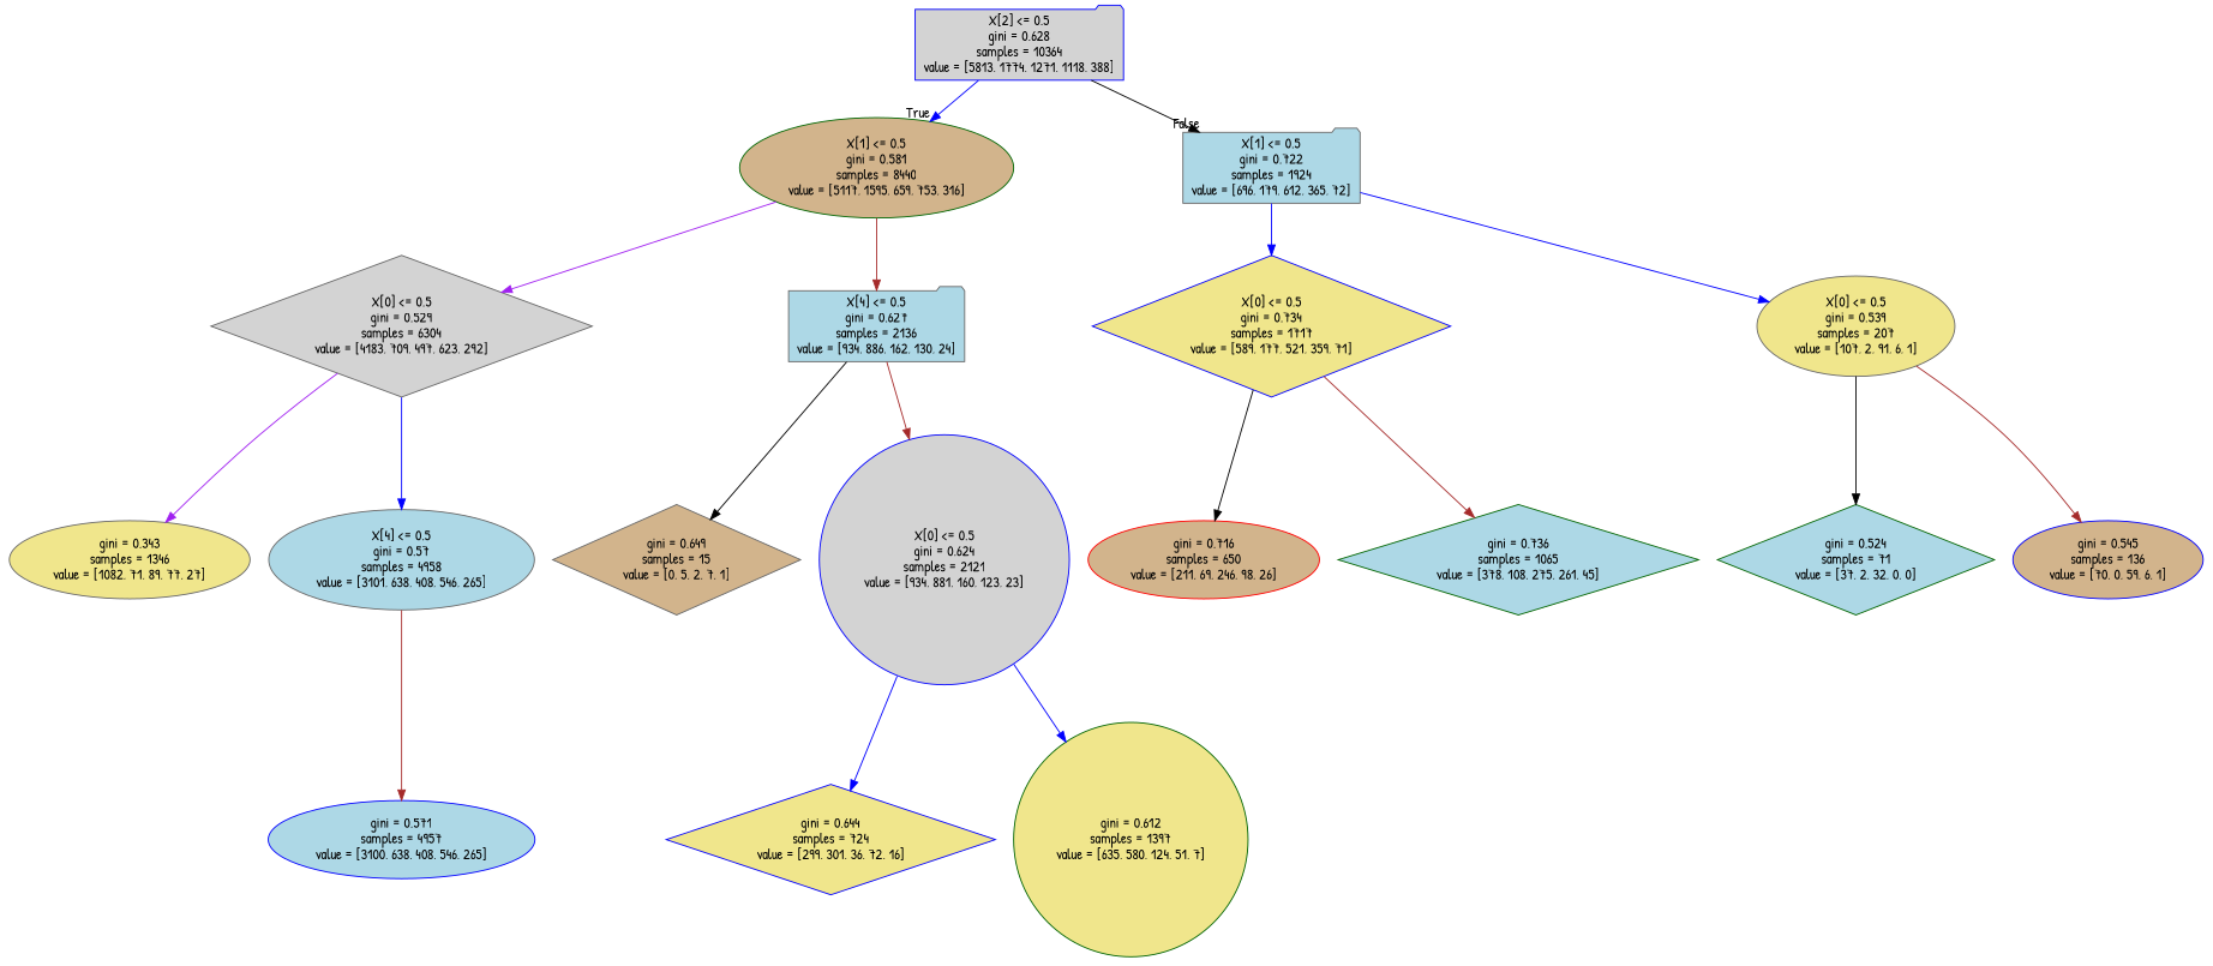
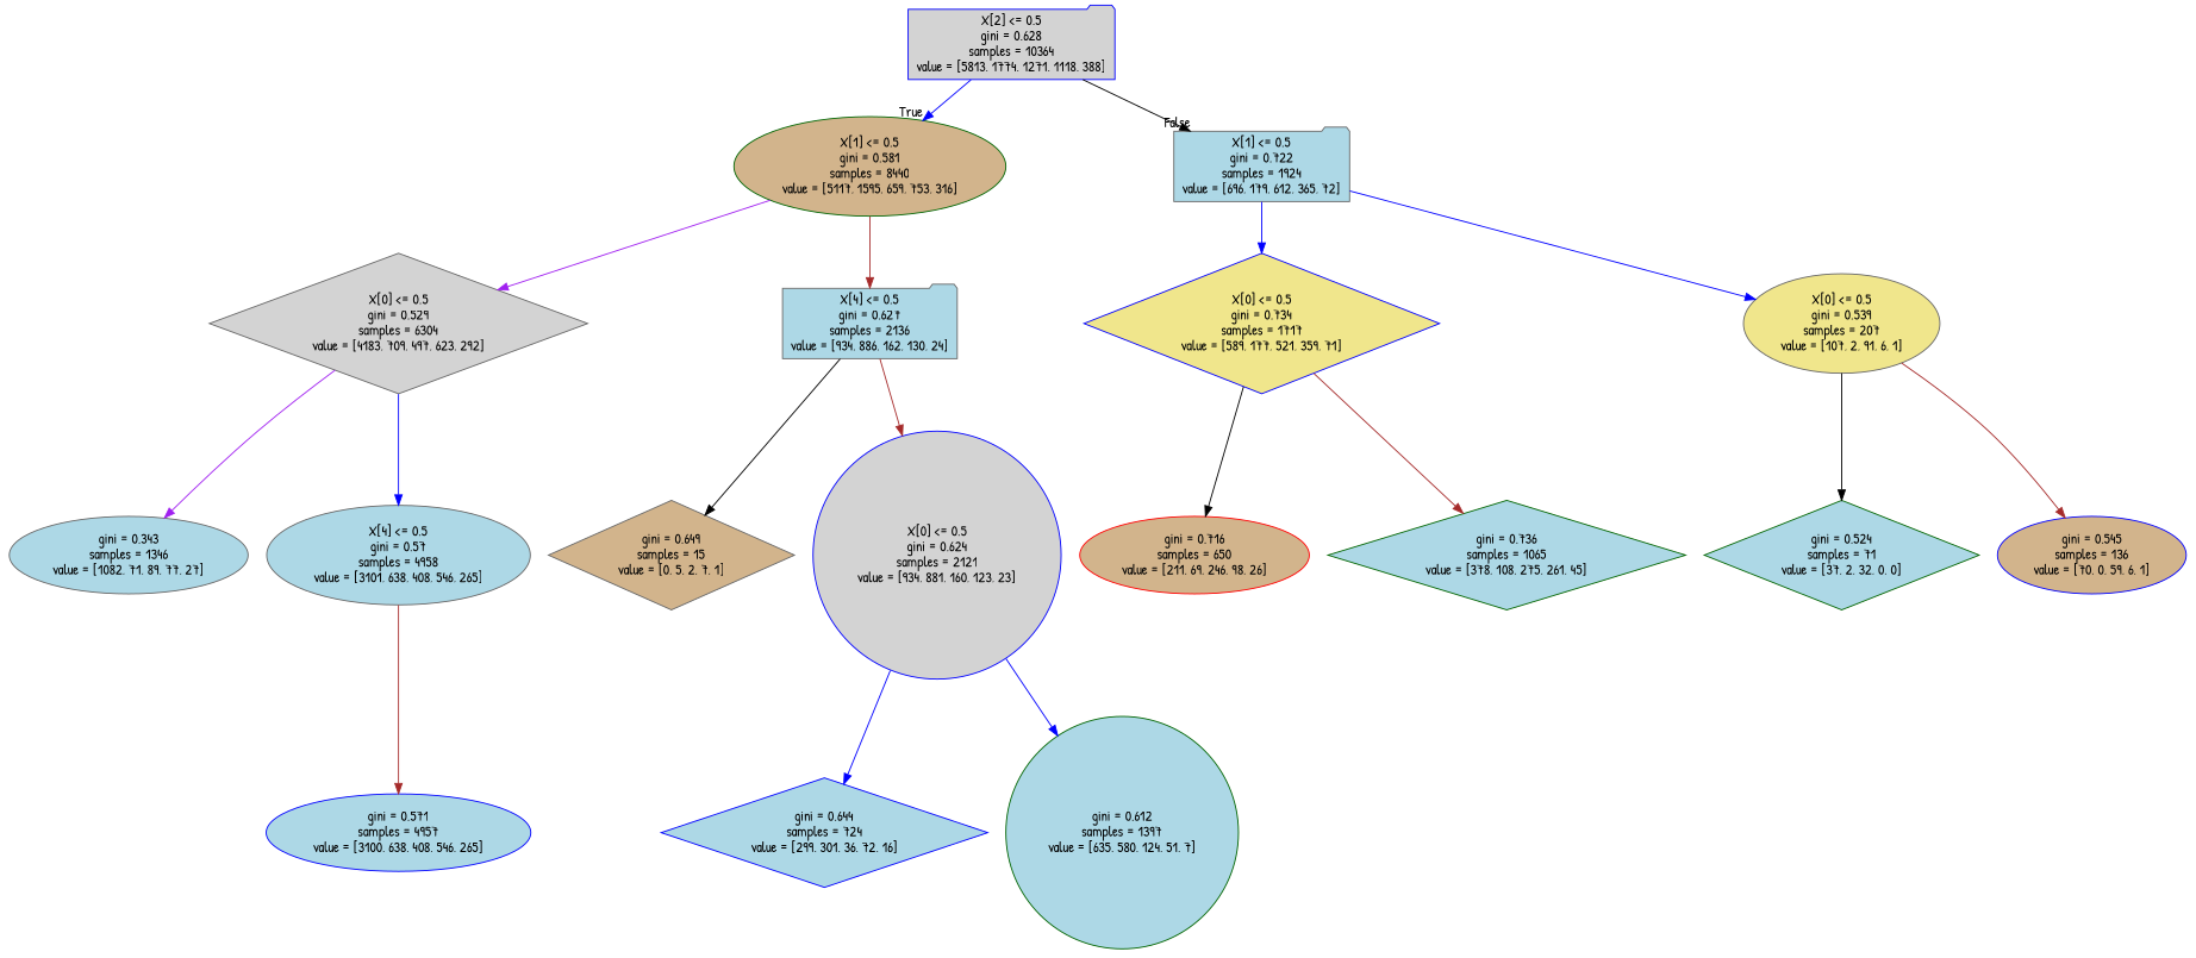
  digraph {
    fontname="Patrick Hand"
    node [color=gray40 fillcolor=lightblue fontname="Patrick Hand" shape=ellipse style=filled]
    edge [color=blue fontname="Patrick Hand"]
    n1 [color=blue fillcolor=lightgrey label="X[2] <= 0.5\ngini = 0.628\nsamples = 10364\nvalue = [5813, 1774, 1271, 1118, 388]" shape=folder]
    n2 [color=darkgreen fillcolor=tan label="X[1] <= 0.5\ngini = 0.581\nsamples = 8440\nvalue = [5117, 1595, 659, 753, 316]"]
    n3 [label="X[1] <= 0.5\ngini = 0.722\nsamples = 1924\nvalue = [696, 179, 612, 365, 72]" shape=folder]
    n4 [fillcolor=lightgrey label="X[0] <= 0.5\ngini = 0.529\nsamples = 6304\nvalue = [4183, 709, 497, 623, 292]" shape=diamond]
    n5 [label="X[4] <= 0.5\ngini = 0.627\nsamples = 2136\nvalue = [934, 886, 162, 130, 24]" shape=folder]
    n6 [color=blue fillcolor=khaki label="X[0] <= 0.5\ngini = 0.734\nsamples = 1717\nvalue = [589, 177, 521, 359, 71]" shape=diamond]
    n7 [fillcolor=khaki label="X[0] <= 0.5\ngini = 0.539\nsamples = 207\nvalue = [107, 2, 91, 6, 1]"]
-   n8 [fillcolor=khaki label="gini = 0.343\nsamples = 1346\nvalue = [1082, 71, 89, 77, 27]"]
+   n8 [label="gini = 0.343\nsamples = 1346\nvalue = [1082, 71, 89, 77, 27]"]
    n9 [label="X[4] <= 0.5\ngini = 0.57\nsamples = 4958\nvalue = [3101, 638, 408, 546, 265]"]
    n10 [fillcolor=tan label="gini = 0.649\nsamples = 15\nvalue = [0, 5, 2, 7, 1]" shape=diamond]
    n11 [color=blue fillcolor=lightgrey label="X[0] <= 0.5\ngini = 0.624\nsamples = 2121\nvalue = [934, 881, 160, 123, 23]" shape=circle]
    n12 [color=blue label="gini = 0.571\nsamples = 4957\nvalue = [3100, 638, 408, 546, 265]"]
-   n13 [color=blue fillcolor=khaki label="gini = 0.644\nsamples = 724\nvalue = [299, 301, 36, 72, 16]" shape=diamond]
-   n14 [color=darkgreen fillcolor=khaki label="gini = 0.612\nsamples = 1397\nvalue = [635, 580, 124, 51, 7]" shape=circle]
+   n13 [color=blue label="gini = 0.644\nsamples = 724\nvalue = [299, 301, 36, 72, 16]" shape=diamond]
+   n14 [color=darkgreen label="gini = 0.612\nsamples = 1397\nvalue = [635, 580, 124, 51, 7]" shape=circle]
    n15 [color=red fillcolor=tan label="gini = 0.716\nsamples = 650\nvalue = [211, 69, 246, 98, 26]"]
    n16 [color=darkgreen label="gini = 0.736\nsamples = 1065\nvalue = [378, 108, 275, 261, 45]" shape=diamond]
    n17 [color=darkgreen label="gini = 0.524\nsamples = 71\nvalue = [37, 2, 32, 0, 0]" shape=diamond]
    n18 [color=blue fillcolor=tan label="gini = 0.545\nsamples = 136\nvalue = [70, 0, 59, 6, 1]"]
    n1 -> n2 [headlabel=True labelangle=45 labeldistance=2.5]
    n1 -> n3 [color=black headlabel=False labelangle=-45 labeldistance=2.5]
    n2 -> n4 [color=purple]
    n2 -> n5 [color=brown]
    n3 -> n6
    n3 -> n7
    n4 -> n8 [color=purple]
    n4 -> n9
    n5 -> n10 [color=black]
    n5 -> n11 [color=brown]
    n6 -> n15 [color=black]
    n6 -> n16 [color=brown]
    n7 -> n17 [color=black]
    n7 -> n18 [color=brown]
    n9 -> n12 [color=brown]
    n11 -> n13
    n11 -> n14
  }
